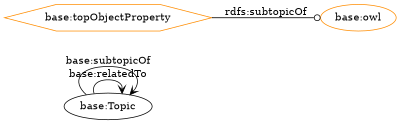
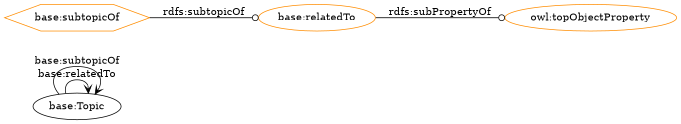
  digraph {
    rankdir=LR
    node [color=darkorange shape=ellipse]
    edge [arrowhead=vee]
    "base:Topic" [color=black]
-   "base:subtopicOf" [shape=hexagon label="base:topObjectProperty"]
-   "base:relatedTo" [label="base:owl"]
+   "base:subtopicOf" [shape=hexagon]
+   "base:relatedTo"
+   "owl:topObjectProperty"
    "base:Topic" -> "base:Topic" [label="base:relatedTo"]
    "base:Topic" -> "base:Topic" [label="base:subtopicOf"]
    "base:subtopicOf" -> "base:relatedTo" [arrowhead=odot label="rdfs:subtopicOf"]
+   "base:relatedTo" -> "owl:topObjectProperty" [arrowhead=odot label="rdfs:subPropertyOf"]
  }
